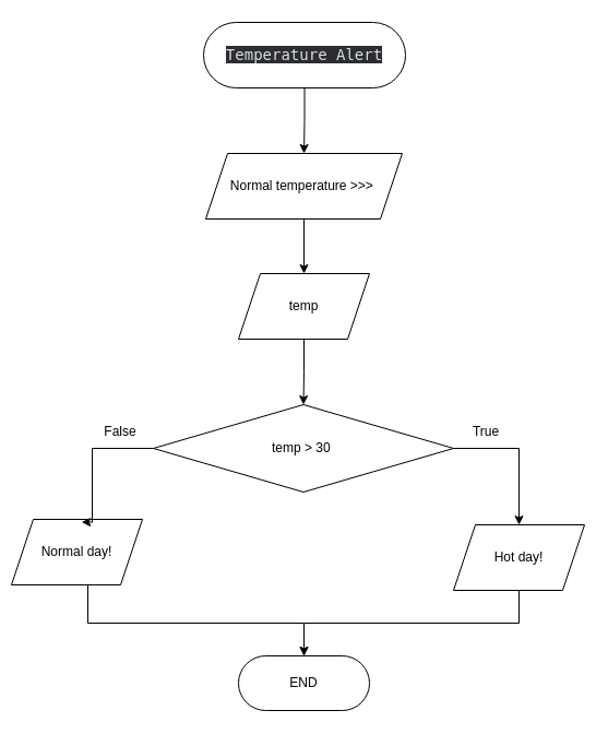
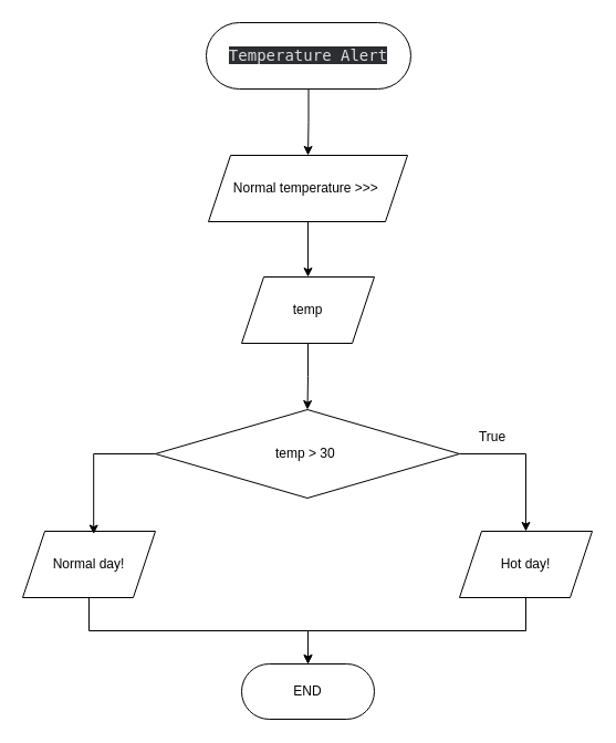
  <mxCell id="0" />
  <mxCell id="1" parent="0" />
  <mxCell id="2" value="" style="edgeStyle=orthogonalEdgeStyle;rounded=0;orthogonalLoop=1;jettySize=auto;html=1;" edge="1" parent="1" source="3" target="5"><mxGeometry relative="1" as="geometry" /></mxCell>
  <mxCell id="3" value="&lt;span style=&quot;color: oklab(0.899 -0.002 -0.005); font-family: &amp;quot;gg mono&amp;quot;, &amp;quot;Source Code Pro&amp;quot;, Consolas, &amp;quot;Andale Mono WT&amp;quot;, &amp;quot;Andale Mono&amp;quot;, &amp;quot;Lucida Console&amp;quot;, &amp;quot;Lucida Sans Typewriter&amp;quot;, &amp;quot;DejaVu Sans Mono&amp;quot;, &amp;quot;Bitstream Vera Sans Mono&amp;quot;, &amp;quot;Liberation Mono&amp;quot;, &amp;quot;Nimbus Mono L&amp;quot;, Monaco, &amp;quot;Courier New&amp;quot;, Courier, monospace; font-size: 14px; font-style: normal; font-variant-ligatures: normal; font-variant-caps: normal; font-weight: 400; letter-spacing: normal; orphans: 2; text-align: left; text-indent: 0px; text-transform: none; widows: 2; word-spacing: 0px; -webkit-text-stroke-width: 0px; white-space: pre; background-color: oklab(0.297 -0.001 -0.008); text-decoration-thickness: initial; text-decoration-style: initial; text-decoration-color: initial; display: inline !important; float: none;&quot;&gt;Temperature Alert&lt;/span&gt;" style="rounded=1;whiteSpace=wrap;html=1;arcSize=50;" vertex="1" parent="1"><mxGeometry x="186" y="20" width="185" height="60" as="geometry" /></mxCell>
  <mxCell id="4" value="" style="edgeStyle=orthogonalEdgeStyle;rounded=0;orthogonalLoop=1;jettySize=auto;html=1;" edge="1" parent="1" source="5" target="7"><mxGeometry relative="1" as="geometry" /></mxCell>
  <mxCell id="5" value="Normal temperature &amp;gt;&amp;gt;&amp;gt;&amp;nbsp;" style="shape=parallelogram;perimeter=parallelogramPerimeter;whiteSpace=wrap;html=1;fixedSize=1;" vertex="1" parent="1"><mxGeometry x="188" y="140" width="180" height="60" as="geometry" /></mxCell>
  <mxCell id="6" value="" style="edgeStyle=orthogonalEdgeStyle;rounded=0;orthogonalLoop=1;jettySize=auto;html=1;" edge="1" parent="1" source="7" target="9"><mxGeometry relative="1" as="geometry" /></mxCell>
  <mxCell id="7" value="temp" style="shape=parallelogram;perimeter=parallelogramPerimeter;whiteSpace=wrap;html=1;fixedSize=1;" vertex="1" parent="1"><mxGeometry x="218" y="250" width="120" height="60" as="geometry" /></mxCell>
  <mxCell id="8" style="edgeStyle=orthogonalEdgeStyle;rounded=0;orthogonalLoop=1;jettySize=auto;html=1;" edge="1" parent="1" source="9" target="12"><mxGeometry relative="1" as="geometry"><Array as="points"><mxPoint x="475" y="410" /></Array></mxGeometry></mxCell>
  <mxCell id="9" value="temp &amp;gt; 30&amp;nbsp;" style="rhombus;whiteSpace=wrap;html=1;" vertex="1" parent="1"><mxGeometry x="140" y="370" width="275" height="80" as="geometry" /></mxCell>
  <mxCell id="10" value="True" style="text;html=1;align=center;verticalAlign=middle;whiteSpace=wrap;rounded=0;" vertex="1" parent="1"><mxGeometry x="415" y="380" width="60" height="30" as="geometry" /></mxCell>
  <mxCell id="11" style="edgeStyle=orthogonalEdgeStyle;rounded=0;orthogonalLoop=1;jettySize=auto;html=1;entryX=0.5;entryY=0;entryDx=0;entryDy=0;" edge="1" parent="1" source="12" target="17"><mxGeometry relative="1" as="geometry"><Array as="points"><mxPoint x="475" y="570" /><mxPoint x="278" y="570" /></Array></mxGeometry></mxCell>
  <mxCell id="12" value="Hot day!" style="shape=parallelogram;perimeter=parallelogramPerimeter;whiteSpace=wrap;html=1;fixedSize=1;" vertex="1" parent="1"><mxGeometry x="415" y="480" width="120" height="60" as="geometry" /></mxCell>
  <mxCell id="13" style="edgeStyle=orthogonalEdgeStyle;rounded=0;orthogonalLoop=1;jettySize=auto;html=1;" edge="1" parent="1" source="14" target="17"><mxGeometry relative="1" as="geometry"><Array as="points"><mxPoint x="80" y="570" /><mxPoint x="278" y="570" /></Array></mxGeometry></mxCell>
- <mxCell id="14" value="Normal day!" style="shape=parallelogram;perimeter=parallelogramPerimeter;whiteSpace=wrap;html=1;fixedSize=1;" vertex="1" parent="1"><mxGeometry x="10" y="475" width="120" height="60" as="geometry" /></mxCell>
+ <mxCell id="14" value="Normal day!" style="shape=parallelogram;perimeter=parallelogramPerimeter;whiteSpace=wrap;html=1;fixedSize=1;" vertex="1" parent="1"><mxGeometry x="20" y="480" width="120" height="60" as="geometry" /></mxCell>
  <mxCell id="15" style="edgeStyle=orthogonalEdgeStyle;rounded=0;orthogonalLoop=1;jettySize=auto;html=1;entryX=0.535;entryY=0.043;entryDx=0;entryDy=0;entryPerimeter=0;" edge="1" parent="1" source="9" target="14"><mxGeometry relative="1" as="geometry"><Array as="points"><mxPoint x="84" y="410" /></Array></mxGeometry></mxCell>
- <mxCell id="16" value="False" style="text;html=1;align=center;verticalAlign=middle;whiteSpace=wrap;rounded=0;" vertex="1" parent="1"><mxGeometry x="80" y="380" width="60" height="30" as="geometry" /></mxCell>
  <mxCell id="17" value="END" style="rounded=1;whiteSpace=wrap;html=1;arcSize=50;" vertex="1" parent="1"><mxGeometry x="218" y="600" width="120" height="50" as="geometry" /></mxCell>
